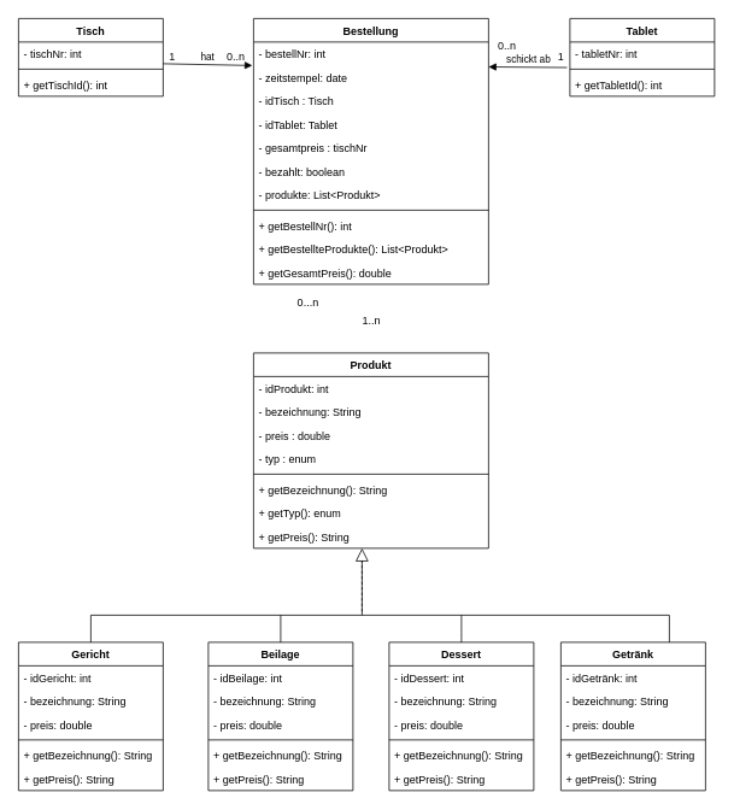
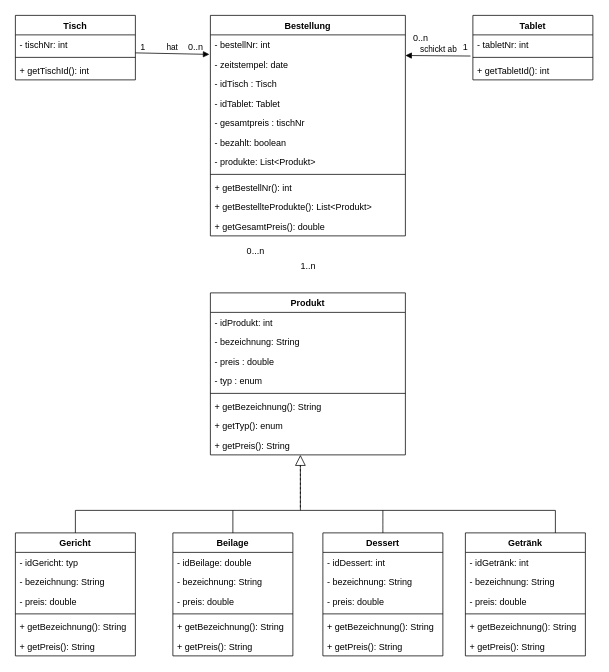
  <mxCell id="0" />
  <mxCell id="1" parent="0" />
  <mxCell id="2" value="Tisch" style="swimlane;fontStyle=1;align=center;verticalAlign=top;childLayout=stackLayout;horizontal=1;startSize=26;horizontalStack=0;resizeParent=1;resizeParentMax=0;resizeLast=0;collapsible=1;marginBottom=0;" vertex="1" parent="1"><mxGeometry x="20" y="20" width="160" height="86" as="geometry" /></mxCell>
  <mxCell id="3" value="- tischNr: int" style="text;strokeColor=none;fillColor=none;align=left;verticalAlign=top;spacingLeft=4;spacingRight=4;overflow=hidden;rotatable=0;points=[[0,0.5],[1,0.5]];portConstraint=eastwest;" vertex="1" parent="2"><mxGeometry y="26" width="160" height="26" as="geometry" /></mxCell>
  <mxCell id="4" value="" style="line;strokeWidth=1;fillColor=none;align=left;verticalAlign=middle;spacingTop=-1;spacingLeft=3;spacingRight=3;rotatable=0;labelPosition=right;points=[];portConstraint=eastwest;" vertex="1" parent="2"><mxGeometry y="52" width="160" height="8" as="geometry" /></mxCell>
  <mxCell id="5" value="+ getTischId(): int" style="text;strokeColor=none;fillColor=none;align=left;verticalAlign=top;spacingLeft=4;spacingRight=4;overflow=hidden;rotatable=0;points=[[0,0.5],[1,0.5]];portConstraint=eastwest;" vertex="1" parent="2"><mxGeometry y="60" width="160" height="26" as="geometry" /></mxCell>
  <mxCell id="6" value="Bestellung" style="swimlane;fontStyle=1;align=center;verticalAlign=top;childLayout=stackLayout;horizontal=1;startSize=26;horizontalStack=0;resizeParent=1;resizeParentMax=0;resizeLast=0;collapsible=1;marginBottom=0;" vertex="1" parent="1"><mxGeometry x="280" y="20" width="260" height="294" as="geometry" /></mxCell>
  <mxCell id="7" value="- bestellNr: int" style="text;strokeColor=none;fillColor=none;align=left;verticalAlign=top;spacingLeft=4;spacingRight=4;overflow=hidden;rotatable=0;points=[[0,0.5],[1,0.5]];portConstraint=eastwest;" vertex="1" parent="6"><mxGeometry y="26" width="260" height="26" as="geometry" /></mxCell>
  <mxCell id="8" value="- zeitstempel: date" style="text;strokeColor=none;fillColor=none;align=left;verticalAlign=top;spacingLeft=4;spacingRight=4;overflow=hidden;rotatable=0;points=[[0,0.5],[1,0.5]];portConstraint=eastwest;" vertex="1" parent="6"><mxGeometry y="52" width="260" height="26" as="geometry" /></mxCell>
  <mxCell id="9" value="- idTisch : Tisch" style="text;strokeColor=none;fillColor=none;align=left;verticalAlign=top;spacingLeft=4;spacingRight=4;overflow=hidden;rotatable=0;points=[[0,0.5],[1,0.5]];portConstraint=eastwest;" vertex="1" parent="6"><mxGeometry y="78" width="260" height="26" as="geometry" /></mxCell>
  <mxCell id="10" value="- idTablet: Tablet" style="text;strokeColor=none;fillColor=none;align=left;verticalAlign=top;spacingLeft=4;spacingRight=4;overflow=hidden;rotatable=0;points=[[0,0.5],[1,0.5]];portConstraint=eastwest;" vertex="1" parent="6"><mxGeometry y="104" width="260" height="26" as="geometry" /></mxCell>
  <mxCell id="11" value="- gesamtpreis : tischNr" style="text;strokeColor=none;fillColor=none;align=left;verticalAlign=top;spacingLeft=4;spacingRight=4;overflow=hidden;rotatable=0;points=[[0,0.5],[1,0.5]];portConstraint=eastwest;" vertex="1" parent="6"><mxGeometry y="130" width="260" height="26" as="geometry" /></mxCell>
  <mxCell id="12" value="- bezahlt: boolean" style="text;strokeColor=none;fillColor=none;align=left;verticalAlign=top;spacingLeft=4;spacingRight=4;overflow=hidden;rotatable=0;points=[[0,0.5],[1,0.5]];portConstraint=eastwest;" vertex="1" parent="6"><mxGeometry y="156" width="260" height="26" as="geometry" /></mxCell>
  <mxCell id="13" value="- produkte: List&lt;Produkt&gt;" style="text;strokeColor=none;fillColor=none;align=left;verticalAlign=top;spacingLeft=4;spacingRight=4;overflow=hidden;rotatable=0;points=[[0,0.5],[1,0.5]];portConstraint=eastwest;" vertex="1" parent="6"><mxGeometry y="182" width="260" height="26" as="geometry" /></mxCell>
  <mxCell id="14" value="" style="line;strokeWidth=1;fillColor=none;align=left;verticalAlign=middle;spacingTop=-1;spacingLeft=3;spacingRight=3;rotatable=0;labelPosition=right;points=[];portConstraint=eastwest;" vertex="1" parent="6"><mxGeometry y="208" width="260" height="8" as="geometry" /></mxCell>
  <mxCell id="15" value="+ getBestellNr(): int" style="text;strokeColor=none;fillColor=none;align=left;verticalAlign=top;spacingLeft=4;spacingRight=4;overflow=hidden;rotatable=0;points=[[0,0.5],[1,0.5]];portConstraint=eastwest;" vertex="1" parent="6"><mxGeometry y="216" width="260" height="26" as="geometry" /></mxCell>
  <mxCell id="16" value="+ getBestellteProdukte(): List&lt;Produkt&gt;&#10;" style="text;strokeColor=none;fillColor=none;align=left;verticalAlign=top;spacingLeft=4;spacingRight=4;overflow=hidden;rotatable=0;points=[[0,0.5],[1,0.5]];portConstraint=eastwest;" vertex="1" parent="6"><mxGeometry y="242" width="260" height="26" as="geometry" /></mxCell>
  <mxCell id="17" value="+ getGesamtPreis(): double" style="text;strokeColor=none;fillColor=none;align=left;verticalAlign=top;spacingLeft=4;spacingRight=4;overflow=hidden;rotatable=0;points=[[0,0.5],[1,0.5]];portConstraint=eastwest;" vertex="1" parent="6"><mxGeometry y="268" width="260" height="26" as="geometry" /></mxCell>
  <mxCell id="18" value="Tablet" style="swimlane;fontStyle=1;align=center;verticalAlign=top;childLayout=stackLayout;horizontal=1;startSize=26;horizontalStack=0;resizeParent=1;resizeParentMax=0;resizeLast=0;collapsible=1;marginBottom=0;" vertex="1" parent="1"><mxGeometry x="630" y="20" width="160" height="86" as="geometry" /></mxCell>
  <mxCell id="19" value="- tabletNr: int" style="text;strokeColor=none;fillColor=none;align=left;verticalAlign=top;spacingLeft=4;spacingRight=4;overflow=hidden;rotatable=0;points=[[0,0.5],[1,0.5]];portConstraint=eastwest;" vertex="1" parent="18"><mxGeometry y="26" width="160" height="26" as="geometry" /></mxCell>
  <mxCell id="20" value="" style="line;strokeWidth=1;fillColor=none;align=left;verticalAlign=middle;spacingTop=-1;spacingLeft=3;spacingRight=3;rotatable=0;labelPosition=right;points=[];portConstraint=eastwest;" vertex="1" parent="18"><mxGeometry y="52" width="160" height="8" as="geometry" /></mxCell>
  <mxCell id="21" value="+ getTabletId(): int" style="text;strokeColor=none;fillColor=none;align=left;verticalAlign=top;spacingLeft=4;spacingRight=4;overflow=hidden;rotatable=0;points=[[0,0.5],[1,0.5]];portConstraint=eastwest;" vertex="1" parent="18"><mxGeometry y="60" width="160" height="26" as="geometry" /></mxCell>
  <mxCell id="22" value="hat" style="html=1;verticalAlign=bottom;endArrow=block;entryX=-0.005;entryY=1;entryDx=0;entryDy=0;entryPerimeter=0;" edge="1" parent="1" target="7"><mxGeometry width="80" relative="1" as="geometry"><mxPoint x="180" y="70" as="sourcePoint" /><mxPoint x="260" y="70" as="targetPoint" /></mxGeometry></mxCell>
  <mxCell id="23" value="1" style="text;html=1;align=center;verticalAlign=middle;resizable=0;points=[];autosize=1;" vertex="1" parent="1"><mxGeometry x="180" y="53" width="20" height="20" as="geometry" /></mxCell>
  <mxCell id="24" value="0..n" style="text;html=1;align=center;verticalAlign=middle;resizable=0;points=[];autosize=1;" vertex="1" parent="1"><mxGeometry x="240" y="53" width="40" height="20" as="geometry" /></mxCell>
  <mxCell id="25" value="schickt ab" style="html=1;verticalAlign=bottom;endArrow=block;exitX=-0.02;exitY=1.085;exitDx=0;exitDy=0;exitPerimeter=0;" edge="1" parent="1" source="19"><mxGeometry width="80" relative="1" as="geometry"><mxPoint x="610" y="73" as="sourcePoint" /><mxPoint x="540" y="73.5" as="targetPoint" /></mxGeometry></mxCell>
  <mxCell id="26" value="1" style="text;html=1;align=center;verticalAlign=middle;resizable=0;points=[];autosize=1;" vertex="1" parent="1"><mxGeometry x="610" y="53" width="20" height="20" as="geometry" /></mxCell>
  <mxCell id="27" value="0..n" style="text;html=1;align=center;verticalAlign=middle;resizable=0;points=[];autosize=1;" vertex="1" parent="1"><mxGeometry x="540" y="40" width="40" height="20" as="geometry" /></mxCell>
  <mxCell id="28" value="Produkt" style="swimlane;fontStyle=1;align=center;verticalAlign=top;childLayout=stackLayout;horizontal=1;startSize=26;horizontalStack=0;resizeParent=1;resizeParentMax=0;resizeLast=0;collapsible=1;marginBottom=0;" vertex="1" parent="1"><mxGeometry x="280" y="390" width="260" height="216" as="geometry" /></mxCell>
  <mxCell id="29" value="- idProdukt: int" style="text;strokeColor=none;fillColor=none;align=left;verticalAlign=top;spacingLeft=4;spacingRight=4;overflow=hidden;rotatable=0;points=[[0,0.5],[1,0.5]];portConstraint=eastwest;" vertex="1" parent="28"><mxGeometry y="26" width="260" height="26" as="geometry" /></mxCell>
  <mxCell id="30" value="- bezeichnung: String" style="text;strokeColor=none;fillColor=none;align=left;verticalAlign=top;spacingLeft=4;spacingRight=4;overflow=hidden;rotatable=0;points=[[0,0.5],[1,0.5]];portConstraint=eastwest;" vertex="1" parent="28"><mxGeometry y="52" width="260" height="26" as="geometry" /></mxCell>
  <mxCell id="31" value="- preis : double" style="text;strokeColor=none;fillColor=none;align=left;verticalAlign=top;spacingLeft=4;spacingRight=4;overflow=hidden;rotatable=0;points=[[0,0.5],[1,0.5]];portConstraint=eastwest;" vertex="1" parent="28"><mxGeometry y="78" width="260" height="26" as="geometry" /></mxCell>
  <mxCell id="32" value="- typ : enum" style="text;strokeColor=none;fillColor=none;align=left;verticalAlign=top;spacingLeft=4;spacingRight=4;overflow=hidden;rotatable=0;points=[[0,0.5],[1,0.5]];portConstraint=eastwest;" vertex="1" parent="28"><mxGeometry y="104" width="260" height="26" as="geometry" /></mxCell>
  <mxCell id="33" value="" style="line;strokeWidth=1;fillColor=none;align=left;verticalAlign=middle;spacingTop=-1;spacingLeft=3;spacingRight=3;rotatable=0;labelPosition=right;points=[];portConstraint=eastwest;" vertex="1" parent="28"><mxGeometry y="130" width="260" height="8" as="geometry" /></mxCell>
  <mxCell id="34" value="+ getBezeichnung(): String" style="text;strokeColor=none;fillColor=none;align=left;verticalAlign=top;spacingLeft=4;spacingRight=4;overflow=hidden;rotatable=0;points=[[0,0.5],[1,0.5]];portConstraint=eastwest;" vertex="1" parent="28"><mxGeometry y="138" width="260" height="26" as="geometry" /></mxCell>
  <mxCell id="35" value="+ getTyp(): enum" style="text;strokeColor=none;fillColor=none;align=left;verticalAlign=top;spacingLeft=4;spacingRight=4;overflow=hidden;rotatable=0;points=[[0,0.5],[1,0.5]];portConstraint=eastwest;" vertex="1" parent="28"><mxGeometry y="164" width="260" height="26" as="geometry" /></mxCell>
  <mxCell id="36" value="+ getPreis(): String" style="text;strokeColor=none;fillColor=none;align=left;verticalAlign=top;spacingLeft=4;spacingRight=4;overflow=hidden;rotatable=0;points=[[0,0.5],[1,0.5]];portConstraint=eastwest;" vertex="1" parent="28"><mxGeometry y="190" width="260" height="26" as="geometry" /></mxCell>
  <mxCell id="37" value="0...n" style="text;html=1;align=center;verticalAlign=middle;resizable=0;points=[];autosize=1;" vertex="1" parent="1"><mxGeometry x="320" y="324" width="40" height="20" as="geometry" /></mxCell>
  <mxCell id="38" value="1..n" style="text;html=1;align=center;verticalAlign=middle;resizable=0;points=[];autosize=1;" vertex="1" parent="1"><mxGeometry x="390" y="345" width="40" height="20" as="geometry" /></mxCell>
  <mxCell id="39" value="" style="endArrow=block;dashed=1;endFill=0;endSize=12;html=1;" edge="1" parent="1"><mxGeometry width="160" relative="1" as="geometry"><mxPoint x="400" y="676" as="sourcePoint" /><mxPoint x="400" y="606" as="targetPoint" /></mxGeometry></mxCell>
  <mxCell id="40" value="" style="endArrow=none;html=1;" edge="1" parent="1"><mxGeometry width="50" height="50" relative="1" as="geometry"><mxPoint x="400" y="680" as="sourcePoint" /><mxPoint x="400" y="620" as="targetPoint" /></mxGeometry></mxCell>
  <mxCell id="41" value="Gericht" style="swimlane;fontStyle=1;align=center;verticalAlign=top;childLayout=stackLayout;horizontal=1;startSize=26;horizontalStack=0;resizeParent=1;resizeParentMax=0;resizeLast=0;collapsible=1;marginBottom=0;" vertex="1" parent="1"><mxGeometry x="20" y="710" width="160" height="164" as="geometry" /></mxCell>
  <mxCell id="42" value="" style="endArrow=none;html=1;exitX=0.5;exitY=0;exitDx=0;exitDy=0;" edge="1" parent="41" source="41"><mxGeometry width="50" height="50" relative="1" as="geometry"><mxPoint x="55" y="20" as="sourcePoint" /><mxPoint x="80" y="-30" as="targetPoint" /></mxGeometry></mxCell>
- <mxCell id="43" value="- idGericht: int" style="text;strokeColor=none;fillColor=none;align=left;verticalAlign=top;spacingLeft=4;spacingRight=4;overflow=hidden;rotatable=0;points=[[0,0.5],[1,0.5]];portConstraint=eastwest;" vertex="1" parent="41"><mxGeometry y="26" width="160" height="26" as="geometry" /></mxCell>
+ <mxCell id="43" value="- idGericht: typ" style="text;strokeColor=none;fillColor=none;align=left;verticalAlign=top;spacingLeft=4;spacingRight=4;overflow=hidden;rotatable=0;points=[[0,0.5],[1,0.5]];portConstraint=eastwest;" vertex="1" parent="41"><mxGeometry y="26" width="160" height="26" as="geometry" /></mxCell>
  <mxCell id="44" value="- bezeichnung: String" style="text;strokeColor=none;fillColor=none;align=left;verticalAlign=top;spacingLeft=4;spacingRight=4;overflow=hidden;rotatable=0;points=[[0,0.5],[1,0.5]];portConstraint=eastwest;" vertex="1" parent="41"><mxGeometry y="52" width="160" height="26" as="geometry" /></mxCell>
  <mxCell id="45" value="- preis: double" style="text;strokeColor=none;fillColor=none;align=left;verticalAlign=top;spacingLeft=4;spacingRight=4;overflow=hidden;rotatable=0;points=[[0,0.5],[1,0.5]];portConstraint=eastwest;" vertex="1" parent="41"><mxGeometry y="78" width="160" height="26" as="geometry" /></mxCell>
  <mxCell id="46" value="" style="line;strokeWidth=1;fillColor=none;align=left;verticalAlign=middle;spacingTop=-1;spacingLeft=3;spacingRight=3;rotatable=0;labelPosition=right;points=[];portConstraint=eastwest;" vertex="1" parent="41"><mxGeometry y="104" width="160" height="8" as="geometry" /></mxCell>
  <mxCell id="47" value="+ getBezeichnung(): String" style="text;strokeColor=none;fillColor=none;align=left;verticalAlign=top;spacingLeft=4;spacingRight=4;overflow=hidden;rotatable=0;points=[[0,0.5],[1,0.5]];portConstraint=eastwest;" vertex="1" parent="41"><mxGeometry y="112" width="160" height="26" as="geometry" /></mxCell>
  <mxCell id="48" value="+ getPreis(): String" style="text;strokeColor=none;fillColor=none;align=left;verticalAlign=top;spacingLeft=4;spacingRight=4;overflow=hidden;rotatable=0;points=[[0,0.5],[1,0.5]];portConstraint=eastwest;" vertex="1" parent="41"><mxGeometry y="138" width="160" height="26" as="geometry" /></mxCell>
  <mxCell id="49" value="Beilage" style="swimlane;fontStyle=1;align=center;verticalAlign=top;childLayout=stackLayout;horizontal=1;startSize=26;horizontalStack=0;resizeParent=1;resizeParentMax=0;resizeLast=0;collapsible=1;marginBottom=0;" vertex="1" parent="1"><mxGeometry x="230" y="710" width="160" height="164" as="geometry" /></mxCell>
- <mxCell id="50" value="- idBeilage: int" style="text;strokeColor=none;fillColor=none;align=left;verticalAlign=top;spacingLeft=4;spacingRight=4;overflow=hidden;rotatable=0;points=[[0,0.5],[1,0.5]];portConstraint=eastwest;" vertex="1" parent="49"><mxGeometry y="26" width="160" height="26" as="geometry" /></mxCell>
+ <mxCell id="50" value="- idBeilage: double" style="text;strokeColor=none;fillColor=none;align=left;verticalAlign=top;spacingLeft=4;spacingRight=4;overflow=hidden;rotatable=0;points=[[0,0.5],[1,0.5]];portConstraint=eastwest;" vertex="1" parent="49"><mxGeometry y="26" width="160" height="26" as="geometry" /></mxCell>
  <mxCell id="51" value="- bezeichnung: String" style="text;strokeColor=none;fillColor=none;align=left;verticalAlign=top;spacingLeft=4;spacingRight=4;overflow=hidden;rotatable=0;points=[[0,0.5],[1,0.5]];portConstraint=eastwest;" vertex="1" parent="49"><mxGeometry y="52" width="160" height="26" as="geometry" /></mxCell>
  <mxCell id="52" value="- preis: double" style="text;strokeColor=none;fillColor=none;align=left;verticalAlign=top;spacingLeft=4;spacingRight=4;overflow=hidden;rotatable=0;points=[[0,0.5],[1,0.5]];portConstraint=eastwest;" vertex="1" parent="49"><mxGeometry y="78" width="160" height="26" as="geometry" /></mxCell>
  <mxCell id="53" value="" style="line;strokeWidth=1;fillColor=none;align=left;verticalAlign=middle;spacingTop=-1;spacingLeft=3;spacingRight=3;rotatable=0;labelPosition=right;points=[];portConstraint=eastwest;" vertex="1" parent="49"><mxGeometry y="104" width="160" height="8" as="geometry" /></mxCell>
  <mxCell id="54" value="+ getBezeichnung(): String" style="text;strokeColor=none;fillColor=none;align=left;verticalAlign=top;spacingLeft=4;spacingRight=4;overflow=hidden;rotatable=0;points=[[0,0.5],[1,0.5]];portConstraint=eastwest;" vertex="1" parent="49"><mxGeometry y="112" width="160" height="26" as="geometry" /></mxCell>
  <mxCell id="55" value="+ getPreis(): String" style="text;strokeColor=none;fillColor=none;align=left;verticalAlign=top;spacingLeft=4;spacingRight=4;overflow=hidden;rotatable=0;points=[[0,0.5],[1,0.5]];portConstraint=eastwest;" vertex="1" parent="49"><mxGeometry y="138" width="160" height="26" as="geometry" /></mxCell>
  <mxCell id="56" value="Dessert" style="swimlane;fontStyle=1;align=center;verticalAlign=top;childLayout=stackLayout;horizontal=1;startSize=26;horizontalStack=0;resizeParent=1;resizeParentMax=0;resizeLast=0;collapsible=1;marginBottom=0;" vertex="1" parent="1"><mxGeometry x="430" y="710" width="160" height="164" as="geometry" /></mxCell>
  <mxCell id="57" value="- idDessert: int" style="text;strokeColor=none;fillColor=none;align=left;verticalAlign=top;spacingLeft=4;spacingRight=4;overflow=hidden;rotatable=0;points=[[0,0.5],[1,0.5]];portConstraint=eastwest;" vertex="1" parent="56"><mxGeometry y="26" width="160" height="26" as="geometry" /></mxCell>
  <mxCell id="58" value="- bezeichnung: String" style="text;strokeColor=none;fillColor=none;align=left;verticalAlign=top;spacingLeft=4;spacingRight=4;overflow=hidden;rotatable=0;points=[[0,0.5],[1,0.5]];portConstraint=eastwest;" vertex="1" parent="56"><mxGeometry y="52" width="160" height="26" as="geometry" /></mxCell>
  <mxCell id="59" value="- preis: double" style="text;strokeColor=none;fillColor=none;align=left;verticalAlign=top;spacingLeft=4;spacingRight=4;overflow=hidden;rotatable=0;points=[[0,0.5],[1,0.5]];portConstraint=eastwest;" vertex="1" parent="56"><mxGeometry y="78" width="160" height="26" as="geometry" /></mxCell>
  <mxCell id="60" value="" style="line;strokeWidth=1;fillColor=none;align=left;verticalAlign=middle;spacingTop=-1;spacingLeft=3;spacingRight=3;rotatable=0;labelPosition=right;points=[];portConstraint=eastwest;" vertex="1" parent="56"><mxGeometry y="104" width="160" height="8" as="geometry" /></mxCell>
  <mxCell id="61" value="+ getBezeichnung(): String" style="text;strokeColor=none;fillColor=none;align=left;verticalAlign=top;spacingLeft=4;spacingRight=4;overflow=hidden;rotatable=0;points=[[0,0.5],[1,0.5]];portConstraint=eastwest;" vertex="1" parent="56"><mxGeometry y="112" width="160" height="26" as="geometry" /></mxCell>
  <mxCell id="62" value="+ getPreis(): String" style="text;strokeColor=none;fillColor=none;align=left;verticalAlign=top;spacingLeft=4;spacingRight=4;overflow=hidden;rotatable=0;points=[[0,0.5],[1,0.5]];portConstraint=eastwest;" vertex="1" parent="56"><mxGeometry y="138" width="160" height="26" as="geometry" /></mxCell>
  <mxCell id="63" value="Getränk" style="swimlane;fontStyle=1;align=center;verticalAlign=top;childLayout=stackLayout;horizontal=1;startSize=26;horizontalStack=0;resizeParent=1;resizeParentMax=0;resizeLast=0;collapsible=1;marginBottom=0;" vertex="1" parent="1"><mxGeometry x="620" y="710" width="160" height="164" as="geometry" /></mxCell>
  <mxCell id="64" value="- idGetränk: int" style="text;strokeColor=none;fillColor=none;align=left;verticalAlign=top;spacingLeft=4;spacingRight=4;overflow=hidden;rotatable=0;points=[[0,0.5],[1,0.5]];portConstraint=eastwest;" vertex="1" parent="63"><mxGeometry y="26" width="160" height="26" as="geometry" /></mxCell>
  <mxCell id="65" value="- bezeichnung: String" style="text;strokeColor=none;fillColor=none;align=left;verticalAlign=top;spacingLeft=4;spacingRight=4;overflow=hidden;rotatable=0;points=[[0,0.5],[1,0.5]];portConstraint=eastwest;" vertex="1" parent="63"><mxGeometry y="52" width="160" height="26" as="geometry" /></mxCell>
  <mxCell id="66" value="- preis: double" style="text;strokeColor=none;fillColor=none;align=left;verticalAlign=top;spacingLeft=4;spacingRight=4;overflow=hidden;rotatable=0;points=[[0,0.5],[1,0.5]];portConstraint=eastwest;" vertex="1" parent="63"><mxGeometry y="78" width="160" height="26" as="geometry" /></mxCell>
  <mxCell id="67" value="" style="line;strokeWidth=1;fillColor=none;align=left;verticalAlign=middle;spacingTop=-1;spacingLeft=3;spacingRight=3;rotatable=0;labelPosition=right;points=[];portConstraint=eastwest;" vertex="1" parent="63"><mxGeometry y="104" width="160" height="8" as="geometry" /></mxCell>
  <mxCell id="68" value="+ getBezeichnung(): String" style="text;strokeColor=none;fillColor=none;align=left;verticalAlign=top;spacingLeft=4;spacingRight=4;overflow=hidden;rotatable=0;points=[[0,0.5],[1,0.5]];portConstraint=eastwest;" vertex="1" parent="63"><mxGeometry y="112" width="160" height="26" as="geometry" /></mxCell>
  <mxCell id="69" value="+ getPreis(): String" style="text;strokeColor=none;fillColor=none;align=left;verticalAlign=top;spacingLeft=4;spacingRight=4;overflow=hidden;rotatable=0;points=[[0,0.5],[1,0.5]];portConstraint=eastwest;" vertex="1" parent="63"><mxGeometry y="138" width="160" height="26" as="geometry" /></mxCell>
  <mxCell id="70" value="" style="endArrow=none;html=1;" edge="1" parent="1"><mxGeometry width="50" height="50" relative="1" as="geometry"><mxPoint x="100" y="680" as="sourcePoint" /><mxPoint x="740" y="680" as="targetPoint" /></mxGeometry></mxCell>
  <mxCell id="71" value="" style="endArrow=none;html=1;exitX=0.5;exitY=0;exitDx=0;exitDy=0;" edge="1" parent="1" source="49"><mxGeometry width="50" height="50" relative="1" as="geometry"><mxPoint x="110" y="720" as="sourcePoint" /><mxPoint x="310" y="680" as="targetPoint" /></mxGeometry></mxCell>
  <mxCell id="72" value="" style="endArrow=none;html=1;exitX=0.5;exitY=0;exitDx=0;exitDy=0;" edge="1" parent="1" source="56"><mxGeometry width="50" height="50" relative="1" as="geometry"><mxPoint x="320" y="720" as="sourcePoint" /><mxPoint x="510" y="680" as="targetPoint" /><Array as="points"><mxPoint x="510" y="700" /></Array></mxGeometry></mxCell>
  <mxCell id="73" value="" style="endArrow=none;html=1;exitX=0.75;exitY=0;exitDx=0;exitDy=0;" edge="1" parent="1" source="63"><mxGeometry width="50" height="50" relative="1" as="geometry"><mxPoint x="330" y="730" as="sourcePoint" /><mxPoint x="740" y="680" as="targetPoint" /></mxGeometry></mxCell>
